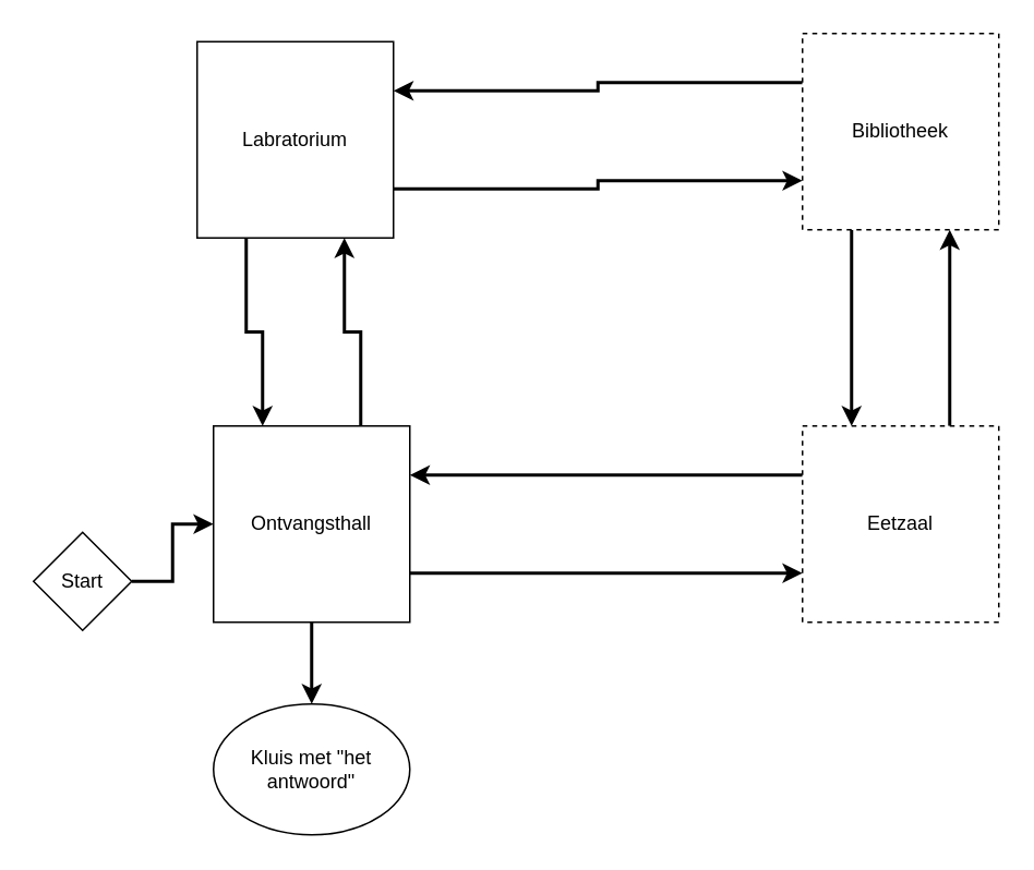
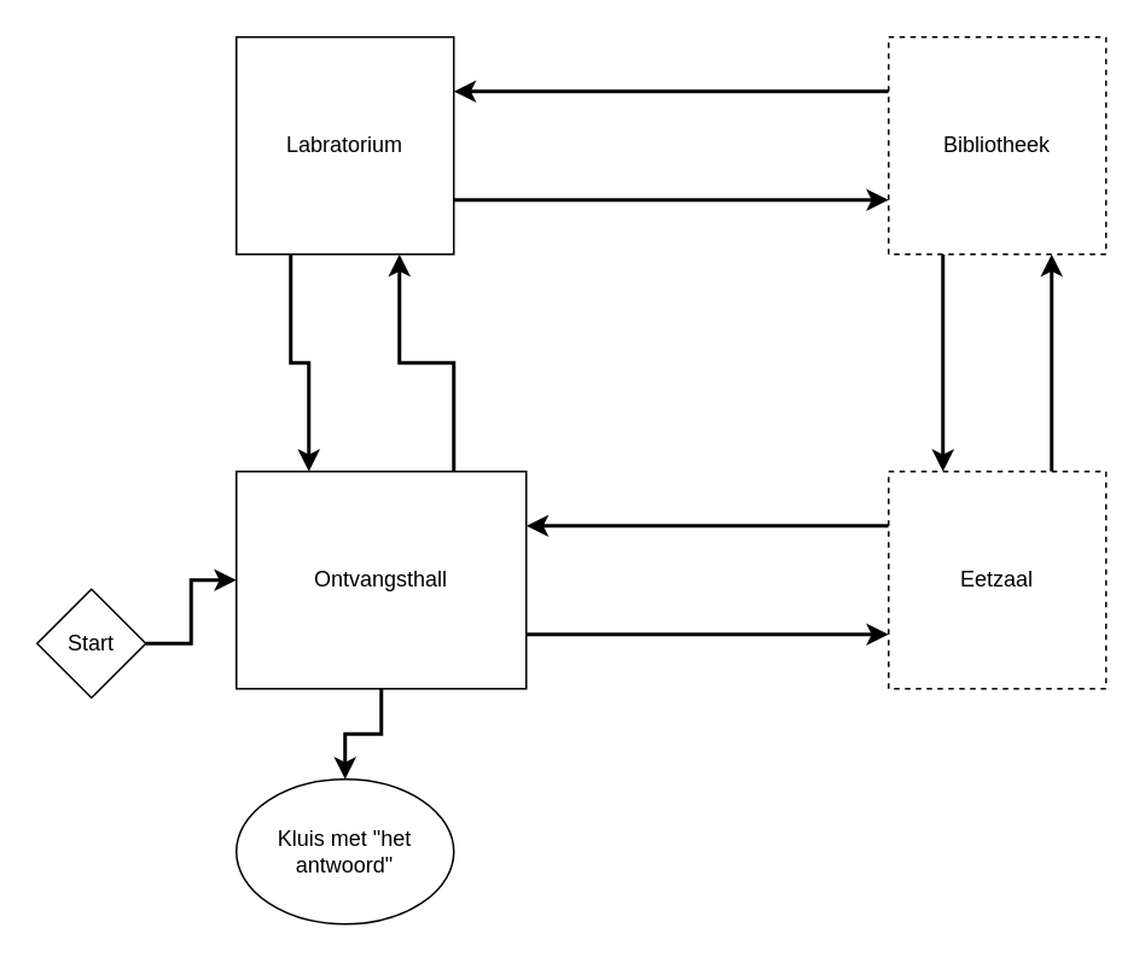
  <mxCell id="0" />
  <mxCell id="1" parent="0" />
  <mxCell id="2" style="edgeStyle=orthogonalEdgeStyle;rounded=0;orthogonalLoop=1;jettySize=auto;html=1;exitX=1;exitY=0.75;exitDx=0;exitDy=0;entryX=0;entryY=0.75;entryDx=0;entryDy=0;strokeWidth=2;" edge="1" parent="1" source="4" target="10"><mxGeometry relative="1" as="geometry" /></mxCell>
  <mxCell id="3" style="edgeStyle=orthogonalEdgeStyle;rounded=0;orthogonalLoop=1;jettySize=auto;html=1;exitX=0.25;exitY=1;exitDx=0;exitDy=0;entryX=0.25;entryY=0;entryDx=0;entryDy=0;strokeWidth=2;" edge="1" parent="1" source="4" target="14"><mxGeometry relative="1" as="geometry" /></mxCell>
- <mxCell id="4" value="Labratorium" style="whiteSpace=wrap;html=1;aspect=fixed;" vertex="1" parent="1"><mxGeometry x="120" y="25" width="120" height="120" as="geometry" /></mxCell>
+ <mxCell id="4" value="Labratorium" style="whiteSpace=wrap;html=1;aspect=fixed;" vertex="1" parent="1"><mxGeometry x="130" y="20" width="120" height="120" as="geometry" /></mxCell>
  <mxCell id="5" style="edgeStyle=orthogonalEdgeStyle;rounded=0;orthogonalLoop=1;jettySize=auto;html=1;exitX=0.75;exitY=0;exitDx=0;exitDy=0;entryX=0.75;entryY=1;entryDx=0;entryDy=0;strokeWidth=2;" edge="1" parent="1" source="7" target="10"><mxGeometry relative="1" as="geometry" /></mxCell>
  <mxCell id="6" style="edgeStyle=orthogonalEdgeStyle;rounded=0;orthogonalLoop=1;jettySize=auto;html=1;exitX=0;exitY=0.25;exitDx=0;exitDy=0;entryX=1;entryY=0.25;entryDx=0;entryDy=0;strokeWidth=2;" edge="1" parent="1" source="7" target="14"><mxGeometry relative="1" as="geometry" /></mxCell>
  <mxCell id="7" value="Eetzaal" style="whiteSpace=wrap;html=1;aspect=fixed;dashed=1;" vertex="1" parent="1"><mxGeometry x="490" y="260" width="120" height="120" as="geometry" /></mxCell>
  <mxCell id="8" style="edgeStyle=orthogonalEdgeStyle;rounded=0;orthogonalLoop=1;jettySize=auto;html=1;exitX=0;exitY=0.25;exitDx=0;exitDy=0;entryX=1;entryY=0.25;entryDx=0;entryDy=0;strokeWidth=2;" edge="1" parent="1" source="10" target="4"><mxGeometry relative="1" as="geometry" /></mxCell>
  <mxCell id="9" style="edgeStyle=orthogonalEdgeStyle;rounded=0;orthogonalLoop=1;jettySize=auto;html=1;exitX=0.25;exitY=1;exitDx=0;exitDy=0;entryX=0.25;entryY=0;entryDx=0;entryDy=0;strokeWidth=2;" edge="1" parent="1" source="10" target="7"><mxGeometry relative="1" as="geometry" /></mxCell>
  <mxCell id="10" value="Bibliotheek" style="whiteSpace=wrap;html=1;aspect=fixed;dashed=1;" vertex="1" parent="1"><mxGeometry x="490" y="20" width="120" height="120" as="geometry" /></mxCell>
  <mxCell id="11" style="edgeStyle=orthogonalEdgeStyle;rounded=0;orthogonalLoop=1;jettySize=auto;html=1;strokeWidth=2;" edge="1" parent="1" source="14" target="15"><mxGeometry relative="1" as="geometry" /></mxCell>
  <mxCell id="12" style="edgeStyle=orthogonalEdgeStyle;rounded=0;orthogonalLoop=1;jettySize=auto;html=1;exitX=1;exitY=0.75;exitDx=0;exitDy=0;entryX=0;entryY=0.75;entryDx=0;entryDy=0;strokeWidth=2;" edge="1" parent="1" source="14" target="7"><mxGeometry relative="1" as="geometry" /></mxCell>
  <mxCell id="13" style="edgeStyle=orthogonalEdgeStyle;rounded=0;orthogonalLoop=1;jettySize=auto;html=1;exitX=0.75;exitY=0;exitDx=0;exitDy=0;entryX=0.75;entryY=1;entryDx=0;entryDy=0;strokeWidth=2;" edge="1" parent="1" source="14" target="4"><mxGeometry relative="1" as="geometry" /></mxCell>
- <mxCell id="14" value="Ontvangsthall" style="whiteSpace=wrap;html=1;aspect=fixed;" vertex="1" parent="1"><mxGeometry x="130" y="260" width="120" height="120" as="geometry" /></mxCell>
+ <mxCell id="14" value="Ontvangsthall" style="whiteSpace=wrap;html=1;aspect=fixed;" vertex="1" parent="1"><mxGeometry x="130" y="260" width="160" height="120" as="geometry" /></mxCell>
  <mxCell id="15" value="Kluis met &quot;het antwoord&quot;" style="ellipse;whiteSpace=wrap;html=1;" vertex="1" parent="1"><mxGeometry x="130" y="430" width="120" height="80" as="geometry" /></mxCell>
  <mxCell id="16" style="edgeStyle=orthogonalEdgeStyle;rounded=0;orthogonalLoop=1;jettySize=auto;html=1;entryX=0;entryY=0.5;entryDx=0;entryDy=0;strokeWidth=2;" edge="1" parent="1" source="17" target="14"><mxGeometry relative="1" as="geometry" /></mxCell>
  <mxCell id="17" value="Start" style="rhombus;whiteSpace=wrap;html=1;" vertex="1" parent="1"><mxGeometry x="20" y="325" width="60" height="60" as="geometry" /></mxCell>
